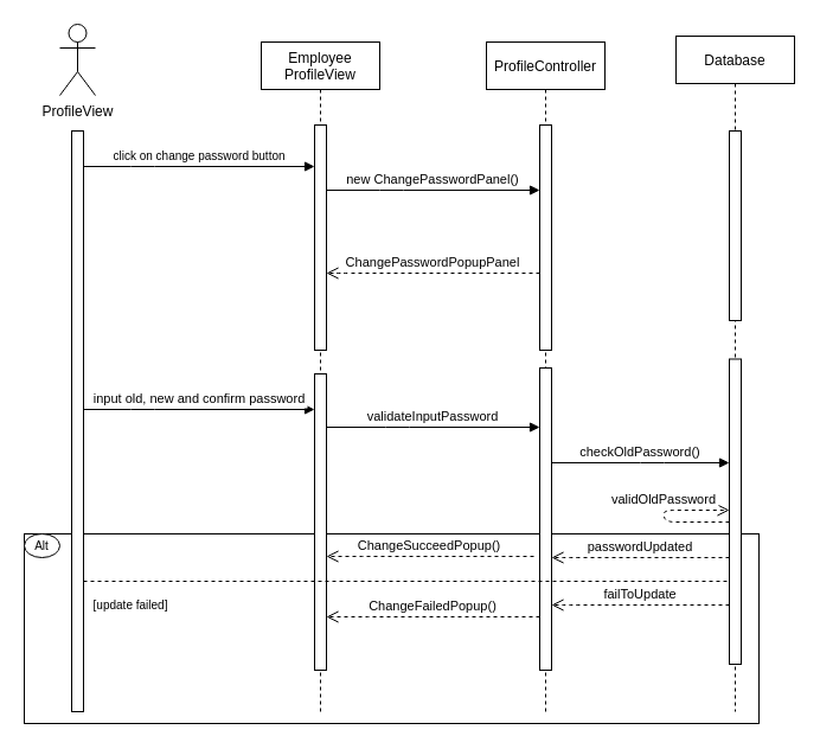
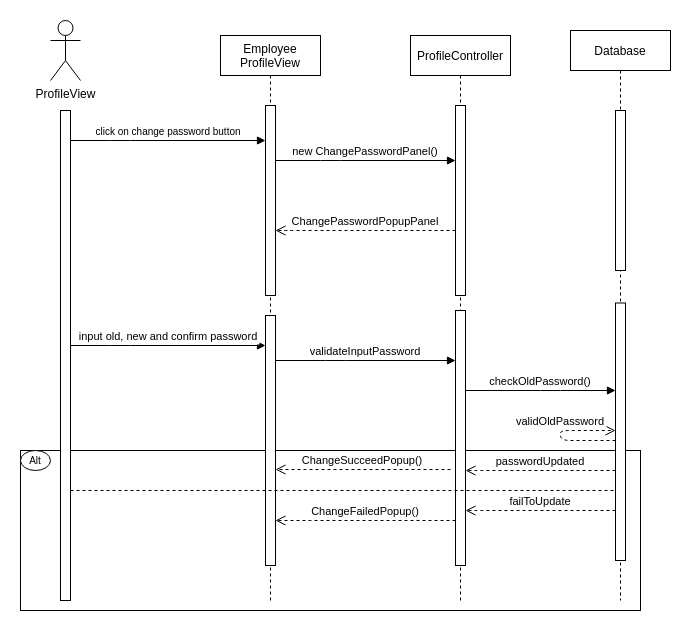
  <mxCell id="0" />
  <mxCell id="1" parent="0" />
  <mxCell id="2" value="" style="rounded=0;whiteSpace=wrap;html=1;fontSize=10;" parent="1" vertex="1"><mxGeometry x="20" y="450" width="620" height="160" as="geometry" /></mxCell>
  <mxCell id="3" value="Employee&#10;ProfileView" style="shape=umlLifeline;perimeter=lifelinePerimeter;container=1;collapsible=0;recursiveResize=0;rounded=0;shadow=0;strokeWidth=1;" parent="1" vertex="1"><mxGeometry x="220" y="35" width="100" height="565" as="geometry" /></mxCell>
  <mxCell id="4" value="" style="points=[];perimeter=orthogonalPerimeter;rounded=0;shadow=0;strokeWidth=1;" parent="3" vertex="1"><mxGeometry x="45" y="70" width="10" height="190" as="geometry" /></mxCell>
  <mxCell id="5" value="" style="points=[];perimeter=orthogonalPerimeter;rounded=0;shadow=0;strokeWidth=1;" parent="3" vertex="1"><mxGeometry x="45" y="280" width="10" height="250" as="geometry" /></mxCell>
  <mxCell id="6" value="ProfileController" style="shape=umlLifeline;perimeter=lifelinePerimeter;container=1;collapsible=0;recursiveResize=0;rounded=0;shadow=0;strokeWidth=1;" parent="1" vertex="1"><mxGeometry x="410" y="35" width="100" height="565" as="geometry" /></mxCell>
  <mxCell id="7" value="" style="points=[];perimeter=orthogonalPerimeter;rounded=0;shadow=0;strokeWidth=1;" parent="6" vertex="1"><mxGeometry x="45" y="70" width="10" height="190" as="geometry" /></mxCell>
  <mxCell id="8" value="" style="points=[];perimeter=orthogonalPerimeter;rounded=0;shadow=0;strokeWidth=1;" parent="6" vertex="1"><mxGeometry x="45" y="275" width="10" height="255" as="geometry" /></mxCell>
  <mxCell id="9" value="ProfileView" style="shape=umlActor;verticalLabelPosition=bottom;verticalAlign=top;html=1;outlineConnect=0;" parent="1" vertex="1"><mxGeometry x="50" y="20" width="30" height="60" as="geometry" /></mxCell>
  <mxCell id="10" value="Database" style="shape=umlLifeline;perimeter=lifelinePerimeter;container=1;collapsible=0;recursiveResize=0;rounded=0;shadow=0;strokeWidth=1;" parent="1" vertex="1"><mxGeometry x="570" y="30" width="100" height="570" as="geometry" /></mxCell>
  <mxCell id="11" value="" style="points=[];perimeter=orthogonalPerimeter;rounded=0;shadow=0;strokeWidth=1;" parent="10" vertex="1"><mxGeometry x="45" y="80" width="10" height="160" as="geometry" /></mxCell>
  <mxCell id="12" value="click on change password button" style="verticalAlign=bottom;endArrow=block;shadow=0;strokeWidth=1;fontSize=10;" parent="1" source="13" target="4" edge="1"><mxGeometry relative="1" as="geometry"><mxPoint x="205" y="480" as="sourcePoint" /><mxPoint x="230" y="140" as="targetPoint" /><Array as="points"><mxPoint x="120" y="140" /></Array></mxGeometry></mxCell>
  <mxCell id="13" value="" style="points=[];perimeter=orthogonalPerimeter;rounded=0;shadow=0;strokeWidth=1;" parent="1" vertex="1"><mxGeometry x="60" y="110" width="10" height="490" as="geometry" /></mxCell>
  <mxCell id="14" value="new ChangePasswordPanel()" style="verticalAlign=bottom;endArrow=block;shadow=0;strokeWidth=1;" parent="1" source="4" target="7" edge="1"><mxGeometry relative="1" as="geometry"><mxPoint x="205" y="480" as="sourcePoint" /><mxPoint x="330" y="410" as="targetPoint" /><Array as="points"><mxPoint x="330" y="160" /></Array></mxGeometry></mxCell>
  <mxCell id="15" value="ChangePasswordPopupPanel" style="verticalAlign=bottom;endArrow=open;dashed=1;endSize=8;shadow=0;strokeWidth=1;" parent="1" source="7" target="4" edge="1"><mxGeometry relative="1" as="geometry"><mxPoint x="230" y="230" as="targetPoint" /><mxPoint x="380" y="230" as="sourcePoint" /><Array as="points"><mxPoint x="285" y="230" /></Array></mxGeometry></mxCell>
  <mxCell id="16" value="input old, new and confirm password" style="verticalAlign=bottom;endArrow=block;shadow=0;strokeWidth=1;" parent="1" source="13" target="5" edge="1"><mxGeometry relative="1" as="geometry"><mxPoint x="70" y="340" as="sourcePoint" /><mxPoint x="260" y="340" as="targetPoint" /><Array as="points"><mxPoint x="120" y="345" /></Array></mxGeometry></mxCell>
  <mxCell id="17" value="" style="points=[];perimeter=orthogonalPerimeter;rounded=0;shadow=0;strokeWidth=1;" parent="1" vertex="1"><mxGeometry x="615" y="302.5" width="10" height="257.5" as="geometry" /></mxCell>
  <mxCell id="18" value="validateInputPassword" style="verticalAlign=bottom;endArrow=block;shadow=0;strokeWidth=1;" parent="1" source="5" target="8" edge="1"><mxGeometry relative="1" as="geometry"><mxPoint x="240" y="380" as="sourcePoint" /><mxPoint x="380" y="380" as="targetPoint" /><Array as="points"><mxPoint x="335" y="360" /></Array></mxGeometry></mxCell>
  <mxCell id="19" value="checkOldPassword()" style="verticalAlign=bottom;endArrow=block;shadow=0;strokeWidth=1;" parent="1" source="8" target="17" edge="1"><mxGeometry relative="1" as="geometry"><mxPoint x="490" y="390" as="sourcePoint" /><mxPoint x="670" y="390" as="targetPoint" /><Array as="points"><mxPoint x="550" y="390" /></Array></mxGeometry></mxCell>
  <mxCell id="20" value="validOldPassword" style="verticalAlign=bottom;endArrow=open;dashed=1;endSize=8;shadow=0;strokeWidth=1;" parent="1" source="17" target="17" edge="1"><mxGeometry x="0.083" relative="1" as="geometry"><mxPoint x="430" y="430" as="targetPoint" /><mxPoint x="610" y="430" as="sourcePoint" /><Array as="points"><mxPoint x="560" y="440" /><mxPoint x="560" y="430" /></Array><mxPoint as="offset" /></mxGeometry></mxCell>
  <mxCell id="21" value="passwordUpdated" style="verticalAlign=bottom;endArrow=open;dashed=1;endSize=8;shadow=0;strokeWidth=1;" parent="1" edge="1"><mxGeometry relative="1" as="geometry"><mxPoint x="465" y="470" as="targetPoint" /><mxPoint x="615" y="470" as="sourcePoint" /><Array as="points"><mxPoint x="480" y="470" /></Array></mxGeometry></mxCell>
  <mxCell id="22" value="ChangeSucceedPopup()" style="verticalAlign=bottom;endArrow=open;dashed=1;endSize=8;shadow=0;strokeWidth=1;" parent="1" target="5" edge="1"><mxGeometry relative="1" as="geometry"><mxPoint x="300" y="469" as="targetPoint" /><mxPoint x="450" y="469" as="sourcePoint" /><Array as="points"><mxPoint x="315" y="469" /></Array></mxGeometry></mxCell>
  <mxCell id="23" value="" style="endArrow=none;dashed=1;html=1;fontSize=10;" parent="1" source="13" target="17" edge="1"><mxGeometry width="50" height="50" relative="1" as="geometry"><mxPoint x="220" y="410" as="sourcePoint" /><mxPoint x="270" y="360" as="targetPoint" /><Array as="points"><mxPoint x="380" y="490" /></Array></mxGeometry></mxCell>
  <mxCell id="24" value="failToUpdate" style="verticalAlign=bottom;endArrow=open;dashed=1;endSize=8;shadow=0;strokeWidth=1;" parent="1" edge="1"><mxGeometry relative="1" as="geometry"><mxPoint x="465" y="510" as="targetPoint" /><mxPoint x="615" y="510" as="sourcePoint" /><Array as="points"><mxPoint x="480" y="510" /></Array></mxGeometry></mxCell>
  <mxCell id="25" value="ChangeFailedPopup()" style="verticalAlign=bottom;endArrow=open;dashed=1;endSize=8;shadow=0;strokeWidth=1;" parent="1" target="5" edge="1"><mxGeometry relative="1" as="geometry"><mxPoint x="280" y="520" as="targetPoint" /><mxPoint x="455" y="520" as="sourcePoint" /><Array as="points"><mxPoint x="320" y="520" /></Array></mxGeometry></mxCell>
  <mxCell id="26" value="&lt;div&gt;Alt&lt;/div&gt;" style="ellipse;whiteSpace=wrap;html=1;fontSize=10;" parent="1" vertex="1"><mxGeometry x="20" y="450" width="30" height="20" as="geometry" /></mxCell>
- <mxCell id="27" value="[update failed]" style="text;html=1;strokeColor=none;fillColor=none;align=center;verticalAlign=middle;whiteSpace=wrap;rounded=0;fontSize=10;" parent="1" vertex="1"><mxGeometry x="70" y="500" width="80" height="20" as="geometry" /></mxCell>
